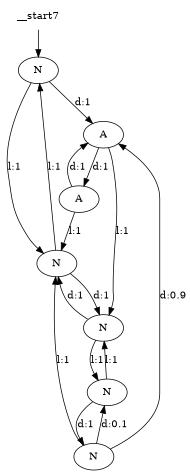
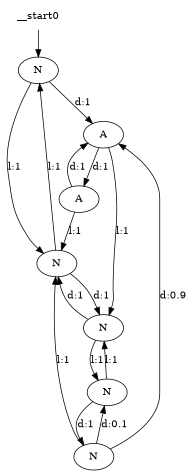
  digraph {
    n1 [label=N]
    n2 [label=A]
    n3 [label=N]
    n4 [label=A]
    n5 [label=N]
    n6 [label=N]
    n7 [label=N]
-   __start0 [shape=none label=__start7]
+   __start0 [shape=none]
    n1 -> n2 [label="d:1"]
    n1 -> n3 [label="l:1"]
    n2 -> n4 [label="d:1"]
    n2 -> n5 [label="l:1"]
    n3 -> n1 [label="l:1"]
    n3 -> n5 [label="d:1"]
    n4 -> n2 [label="d:1"]
    n4 -> n3 [label="l:1"]
    n5 -> n3 [label="d:1"]
    n5 -> n6 [label="l:1"]
    n6 -> n5 [label="l:1"]
    n6 -> n7 [label="d:1"]
    n7 -> n2 [label="d:0.9"]
    n7 -> n3 [label="l:1"]
    n7 -> n6 [label="d:0.1"]
    __start0 -> n1
  }
